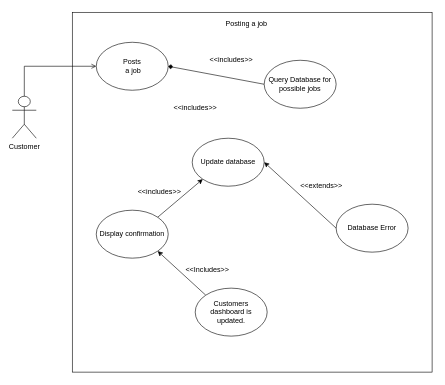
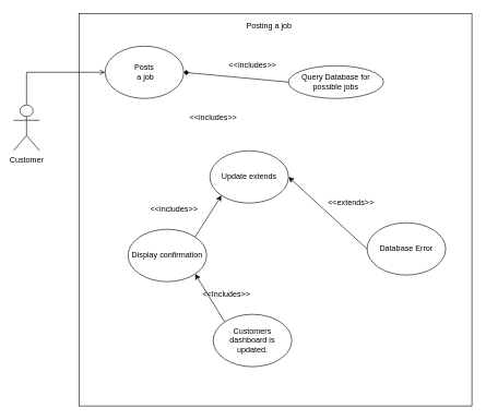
  <mxCell id="0" />
  <mxCell id="1" parent="0" />
  <mxCell id="2" value="Customer" style="shape=umlActor;verticalLabelPosition=bottom;verticalAlign=top;html=1;outlineConnect=0;" parent="1" vertex="1"><mxGeometry x="20" y="160" width="40" height="70" as="geometry" /></mxCell>
  <mxCell id="3" value="" style="whiteSpace=wrap;html=1;aspect=fixed;" parent="1" vertex="1"><mxGeometry x="120" y="20" width="600" height="600" as="geometry" /></mxCell>
  <mxCell id="4" value="Posts&lt;br&gt;&amp;nbsp;a job" style="ellipse;whiteSpace=wrap;html=1;" parent="1" vertex="1"><mxGeometry x="160" y="70" width="120" height="80" as="geometry" /></mxCell>
  <mxCell id="5" value="" style="endArrow=open;html=1;rounded=0;exitX=0.5;exitY=0;exitDx=0;exitDy=0;exitPerimeter=0;entryX=0;entryY=0.5;entryDx=0;entryDy=0;" parent="1" source="2" target="4" edge="1"><mxGeometry width="50" height="50" relative="1" as="geometry"><mxPoint x="370" y="570" as="sourcePoint" /><mxPoint x="420" y="520" as="targetPoint" /><Array as="points"><mxPoint x="40" y="110" /></Array></mxGeometry></mxCell>
  <mxCell id="6" value="" style="endArrow=diamond;html=1;rounded=0;exitX=0;exitY=0.5;exitDx=0;exitDy=0;entryX=1;entryY=0.5;entryDx=0;entryDy=0;" parent="1" source="7" target="4" edge="1"><mxGeometry width="50" height="50" relative="1" as="geometry"><mxPoint x="250" y="220" as="sourcePoint" /><mxPoint x="420" y="520" as="targetPoint" /></mxGeometry></mxCell>
- <mxCell id="7" value="Query Database for possible jobs" style="ellipse;whiteSpace=wrap;html=1;" parent="1" vertex="1"><mxGeometry x="440" y="100" width="120" height="80" as="geometry" /></mxCell>
+ <mxCell id="7" value="Query Database for possible jobs" style="ellipse;whiteSpace=wrap;html=1;" parent="1" vertex="1"><mxGeometry x="440" y="100" width="145" height="50" as="geometry" /></mxCell>
  <mxCell id="8" value="&amp;lt;&amp;lt;includes&amp;gt;&amp;gt;" style="text;html=1;align=center;verticalAlign=middle;resizable=0;points=[];autosize=1;strokeColor=none;fillColor=none;" parent="1" vertex="1"><mxGeometry x="340" y="90" width="90" height="20" as="geometry" /></mxCell>
- <mxCell id="9" value="Update database" style="ellipse;whiteSpace=wrap;html=1;" parent="1" vertex="1"><mxGeometry x="320" y="230" width="120" height="80" as="geometry" /></mxCell>
- <mxCell id="10" value="Display confirmation" style="ellipse;whiteSpace=wrap;html=1;" parent="1" vertex="1"><mxGeometry x="160" y="350" width="120" height="80" as="geometry" /></mxCell>
+ <mxCell id="9" value="Update extends" style="ellipse;whiteSpace=wrap;html=1;" parent="1" vertex="1"><mxGeometry x="320" y="230" width="120" height="80" as="geometry" /></mxCell>
+ <mxCell id="10" value="Display confirmation" style="ellipse;whiteSpace=wrap;html=1;" parent="1" vertex="1"><mxGeometry x="195" y="350" width="120" height="80" as="geometry" /></mxCell>
  <mxCell id="11" value="&amp;lt;&amp;lt;includes&amp;gt;&amp;gt;" style="text;html=1;align=center;verticalAlign=middle;resizable=0;points=[];autosize=1;strokeColor=none;fillColor=none;" parent="1" vertex="1"><mxGeometry x="280" y="170" width="90" height="20" as="geometry" /></mxCell>
  <mxCell id="12" value="Posting a job&lt;br&gt;" style="text;html=1;align=center;verticalAlign=middle;resizable=0;points=[];autosize=1;strokeColor=none;fillColor=none;" parent="1" vertex="1"><mxGeometry x="370" y="30" width="80" height="20" as="geometry" /></mxCell>
  <mxCell id="13" value="" style="endArrow=classic;html=1;rounded=0;entryX=0;entryY=1;entryDx=0;entryDy=0;exitX=1;exitY=0;exitDx=0;exitDy=0;" parent="1" source="10" target="9" edge="1"><mxGeometry width="50" height="50" relative="1" as="geometry"><mxPoint x="370" y="560" as="sourcePoint" /><mxPoint x="420" y="510" as="targetPoint" /></mxGeometry></mxCell>
  <mxCell id="14" value="&amp;lt;&amp;lt;includes&amp;gt;&amp;gt;" style="text;html=1;align=center;verticalAlign=middle;resizable=0;points=[];autosize=1;strokeColor=none;fillColor=none;" parent="1" vertex="1"><mxGeometry x="220" y="310" width="90" height="20" as="geometry" /></mxCell>
  <mxCell id="15" value="Database Error" style="ellipse;whiteSpace=wrap;html=1;" parent="1" vertex="1"><mxGeometry x="560" y="340" width="120" height="80" as="geometry" /></mxCell>
  <mxCell id="16" value="" style="endArrow=classic;html=1;rounded=0;entryX=1;entryY=0.5;entryDx=0;entryDy=0;exitX=0;exitY=0.5;exitDx=0;exitDy=0;" parent="1" source="15" target="9" edge="1"><mxGeometry width="50" height="50" relative="1" as="geometry"><mxPoint x="370" y="560" as="sourcePoint" /><mxPoint x="420" y="510" as="targetPoint" /></mxGeometry></mxCell>
  <mxCell id="17" value="&amp;lt;&amp;lt;extends&amp;gt;&amp;gt;" style="text;html=1;align=center;verticalAlign=middle;resizable=0;points=[];autosize=1;strokeColor=none;fillColor=none;" parent="1" vertex="1"><mxGeometry x="490" y="300" width="90" height="20" as="geometry" /></mxCell>
  <mxCell id="18" value="" style="endArrow=classic;html=1;rounded=0;entryX=1;entryY=1;entryDx=0;entryDy=0;exitX=0;exitY=0;exitDx=0;exitDy=0;" edge="1" parent="1" source="19" target="10"><mxGeometry width="50" height="50" relative="1" as="geometry"><mxPoint x="370" y="400" as="sourcePoint" /><mxPoint x="420" y="350" as="targetPoint" /></mxGeometry></mxCell>
  <mxCell id="19" value="Customers dashboard is updated." style="ellipse;whiteSpace=wrap;html=1;" vertex="1" parent="1"><mxGeometry x="325" y="480" width="120" height="80" as="geometry" /></mxCell>
  <mxCell id="20" value="&amp;lt;&amp;lt;Includes&amp;gt;&amp;gt;" style="text;html=1;align=center;verticalAlign=middle;resizable=0;points=[];autosize=1;strokeColor=none;fillColor=none;" vertex="1" parent="1"><mxGeometry x="300" y="440" width="90" height="20" as="geometry" /></mxCell>
